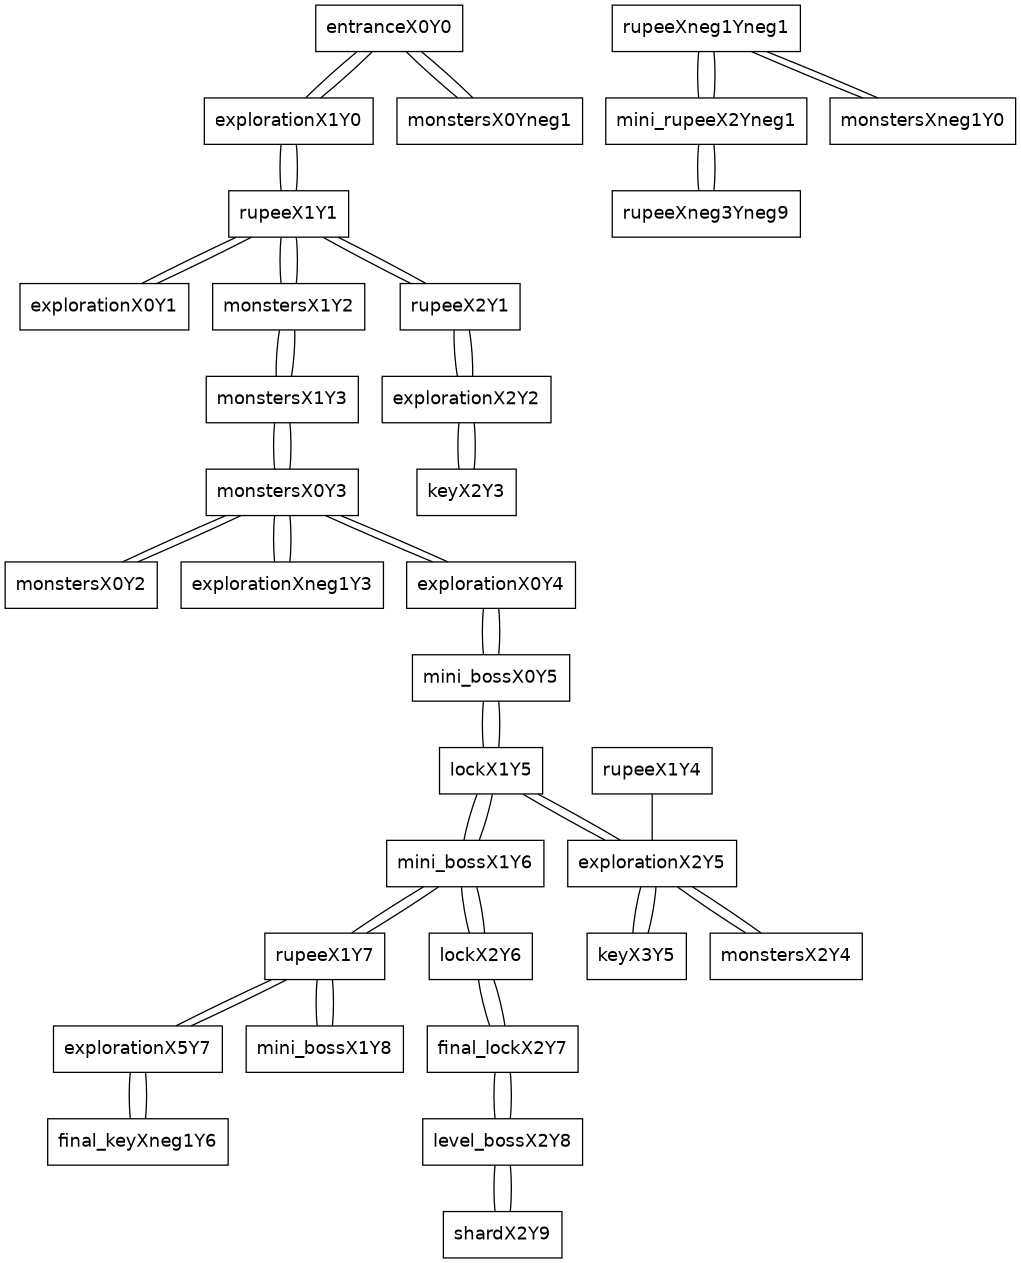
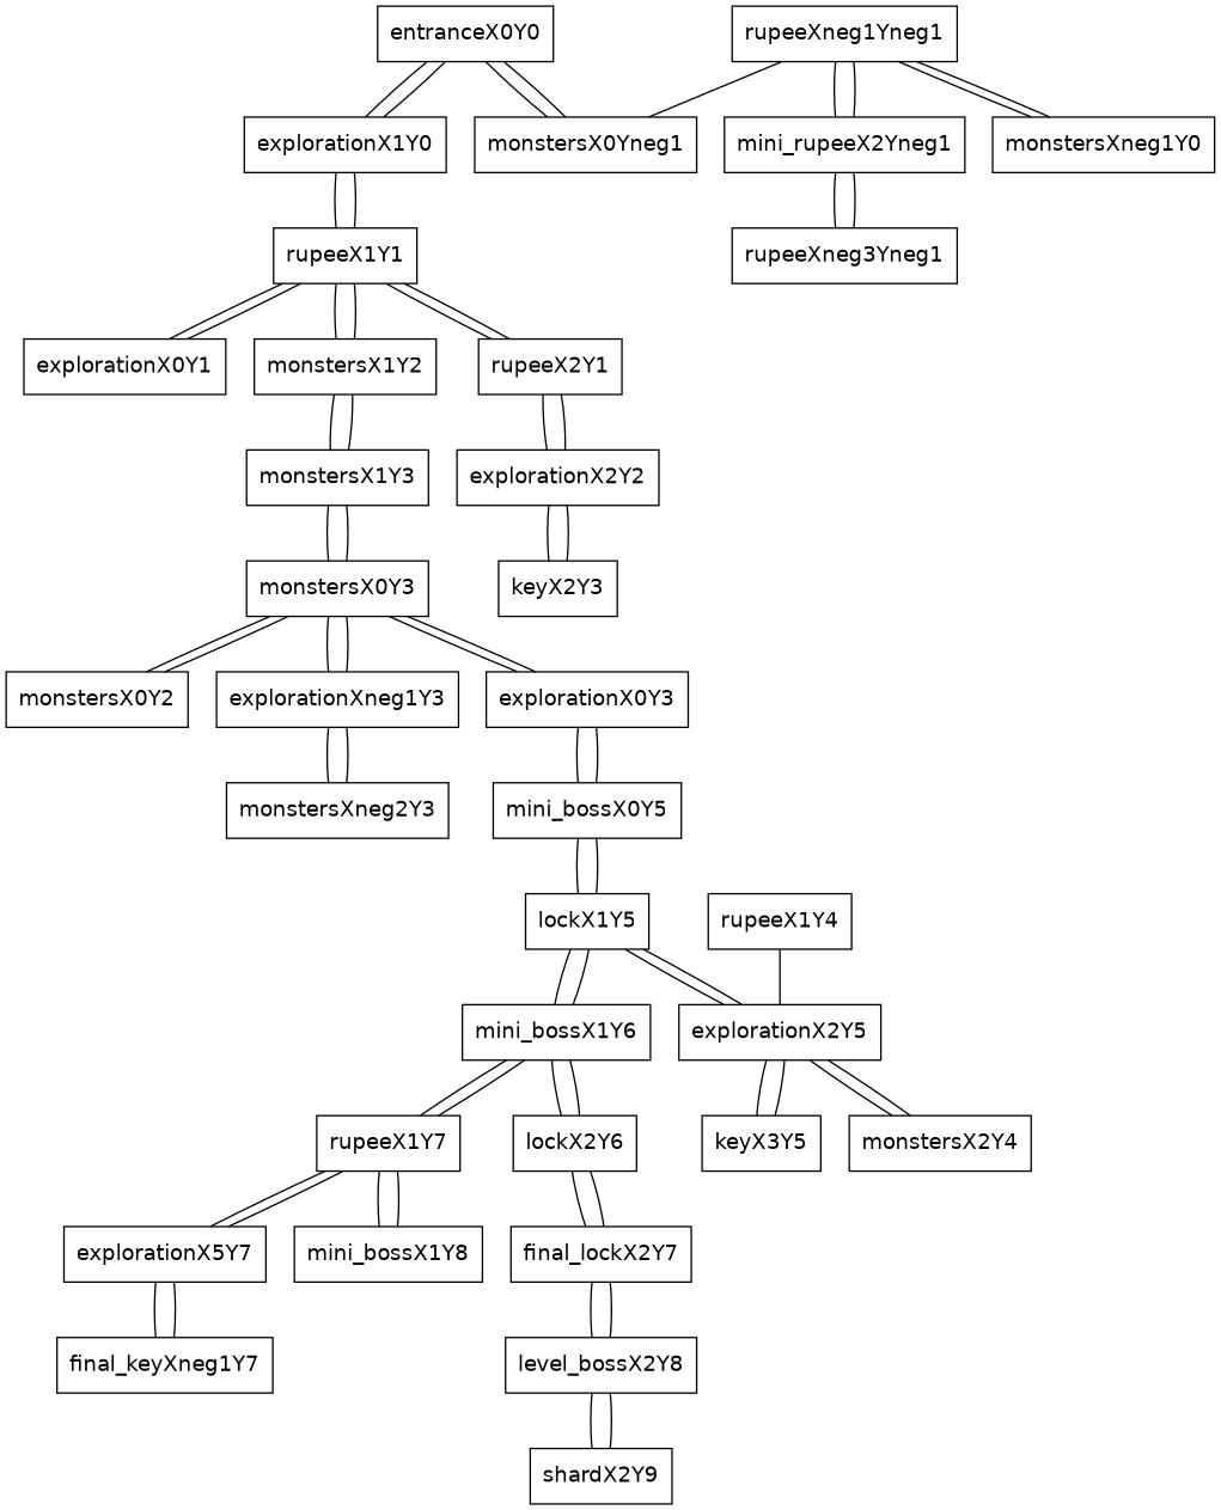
  graph {
    fontname="DejaVu Sans"
    node [fontname="DejaVu Sans" shape=box]
    edge [fontname="DejaVu Sans"]
    entranceX0Y0
    explorationX1Y0
    monstersX0Yneg1
    rupeeX1Y1
    explorationX0Y1
    monstersX1Y2
    rupeeX2Y1
    monstersX1Y3
    explorationX2Y2
    monstersX0Y3
    keyX2Y3
    rupeeXneg1Yneg1
    n13 [label=mini_rupeeX2Yneg1]
    monstersXneg1Y0
-   rupeeXneg3Yneg1 [label=rupeeXneg3Yneg9]
+   rupeeXneg3Yneg1
    monstersX0Y2
    explorationXneg1Y3
-   explorationX0Y4
+   explorationX0Y4 [label=explorationX0Y3]
+   monstersXneg2Y3
    mini_bossX0Y5
    lockX1Y5
    mini_bossX1Y6
    explorationX2Y5
    rupeeX1Y7
    lockX2Y6
    keyX3Y5
    monstersX2Y4
    n28 [label=explorationX5Y7]
    mini_bossX1Y8
    final_lockX2Y7
-   final_keyXneg1Y7 [label=final_keyXneg1Y6]
+   final_keyXneg1Y7
    rupeeX1Y4
    level_bossX2Y8
    shardX2Y9
    entranceX0Y0 -- explorationX1Y0
    entranceX0Y0 -- monstersX0Yneg1
    explorationX1Y0 -- entranceX0Y0
    explorationX1Y0 -- rupeeX1Y1
    monstersX0Yneg1 -- entranceX0Y0
    rupeeX1Y1 -- explorationX1Y0
    rupeeX1Y1 -- explorationX0Y1
    rupeeX1Y1 -- monstersX1Y2
    rupeeX1Y1 -- rupeeX2Y1
    explorationX0Y1 -- rupeeX1Y1
    monstersX1Y2 -- rupeeX1Y1
    monstersX1Y2 -- monstersX1Y3
    rupeeX2Y1 -- rupeeX1Y1
    rupeeX2Y1 -- explorationX2Y2
    monstersX1Y3 -- monstersX1Y2
    monstersX1Y3 -- monstersX0Y3
    explorationX2Y2 -- rupeeX2Y1
    explorationX2Y2 -- keyX2Y3
    monstersX0Y3 -- monstersX1Y3
    monstersX0Y3 -- monstersX0Y2
    monstersX0Y3 -- explorationXneg1Y3
    monstersX0Y3 -- explorationX0Y4
    keyX2Y3 -- explorationX2Y2
+   rupeeXneg1Yneg1 -- monstersX0Yneg1
    rupeeXneg1Yneg1 -- n13
    rupeeXneg1Yneg1 -- monstersXneg1Y0
    n13 -- rupeeXneg1Yneg1
    n13 -- rupeeXneg3Yneg1
    monstersXneg1Y0 -- rupeeXneg1Yneg1
    rupeeXneg3Yneg1 -- n13
    monstersX0Y2 -- monstersX0Y3
    explorationXneg1Y3 -- monstersX0Y3
+   explorationXneg1Y3 -- monstersXneg2Y3
    explorationX0Y4 -- monstersX0Y3
    explorationX0Y4 -- mini_bossX0Y5
+   monstersXneg2Y3 -- explorationXneg1Y3
    mini_bossX0Y5 -- explorationX0Y4
    mini_bossX0Y5 -- lockX1Y5
    lockX1Y5 -- mini_bossX0Y5
    lockX1Y5 -- mini_bossX1Y6
    lockX1Y5 -- explorationX2Y5
    mini_bossX1Y6 -- lockX1Y5
    mini_bossX1Y6 -- rupeeX1Y7
    mini_bossX1Y6 -- lockX2Y6
    explorationX2Y5 -- lockX1Y5
    explorationX2Y5 -- keyX3Y5
    explorationX2Y5 -- monstersX2Y4
    rupeeX1Y7 -- mini_bossX1Y6
    rupeeX1Y7 -- n28
    rupeeX1Y7 -- mini_bossX1Y8
    lockX2Y6 -- mini_bossX1Y6
    lockX2Y6 -- final_lockX2Y7
    keyX3Y5 -- explorationX2Y5
    monstersX2Y4 -- explorationX2Y5
    n28 -- rupeeX1Y7
    n28 -- final_keyXneg1Y7
    mini_bossX1Y8 -- rupeeX1Y7
    final_lockX2Y7 -- lockX2Y6
    final_lockX2Y7 -- level_bossX2Y8
    final_keyXneg1Y7 -- n28
    rupeeX1Y4 -- explorationX2Y5
    level_bossX2Y8 -- final_lockX2Y7
    level_bossX2Y8 -- shardX2Y9
    shardX2Y9 -- level_bossX2Y8
  }
